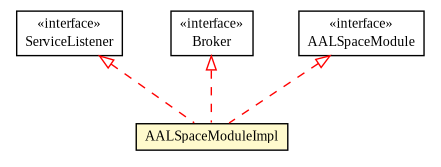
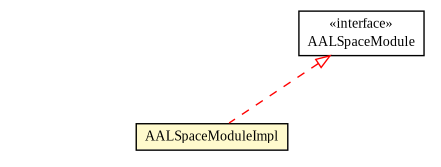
  digraph {
    fontname="Liberation Serif"
    nodesep=0.25
    ranksep=0.5
    node [fontcolor=black fontname="Liberation Serif" fontsize=10.0 shape=plaintext]
    edge [arrowtail=empty color=red dir=back fontname="Liberation Serif" fontsize=10 headport=p labelfontname=Helvetica labelfontsize=10 style=dashed tailport=p]
    n1 [label=<<table title="org.universAAL.middleware.modules.aalspace.AALSpaceModuleImpl" border="0" cellborder="1" cellspacing="0" cellpadding="2" port="p" bgcolor="lemonChiffon" href="./AALSpaceModuleImpl.html"> 		<tr><td><table border="0" cellspacing="0" cellpadding="1"> <tr><td align="center" balign="center"> AALSpaceModuleImpl </td></tr> 		</table></td></tr> 		</table>>]
-   n2 [label=<<table title="org.universAAL.middleware.connectors.ServiceListener" border="0" cellborder="1" cellspacing="0" cellpadding="2" port="p" href="../../connectors/ServiceListener.html"> 		<tr><td><table border="0" cellspacing="0" cellpadding="1"> <tr><td align="center" balign="center"> &#171;interface&#187; </td></tr> <tr><td align="center" balign="center"> ServiceListener </td></tr> 		</table></td></tr> 		</table>>]
-   n3 [label=<<table title="org.universAAL.middleware.brokers.Broker" border="0" cellborder="1" cellspacing="0" cellpadding="2" port="p" href="../../brokers/Broker.html"> 		<tr><td><table border="0" cellspacing="0" cellpadding="1"> <tr><td align="center" balign="center"> &#171;interface&#187; </td></tr> <tr><td align="center" balign="center"> Broker </td></tr> 		</table></td></tr> 		</table>>]
    n4 [label=<<table title="org.universAAL.middleware.modules.AALSpaceModule" border="0" cellborder="1" cellspacing="0" cellpadding="2" port="p" href="../AALSpaceModule.html"> 		<tr><td><table border="0" cellspacing="0" cellpadding="1"> <tr><td align="center" balign="center"> &#171;interface&#187; </td></tr> <tr><td align="center" balign="center"> AALSpaceModule </td></tr> 		</table></td></tr> 		</table>>]
-   n2 -> n1
-   n3 -> n1
    n4 -> n1
  }
